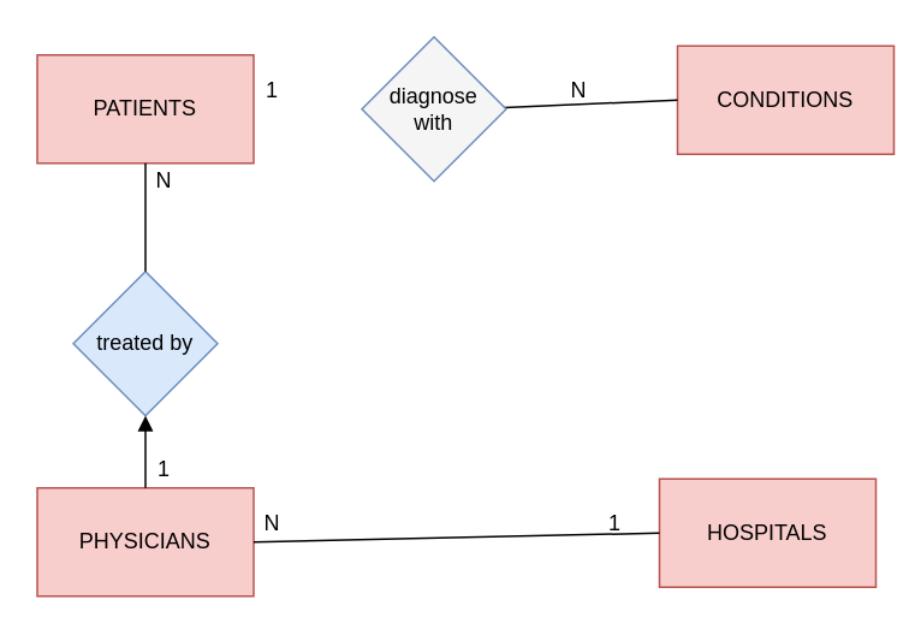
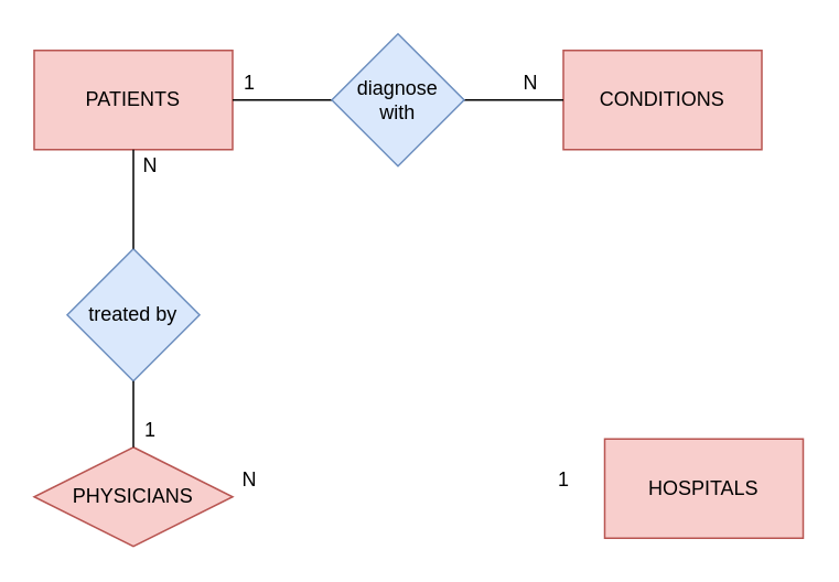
  <mxCell id="0" />
  <mxCell id="1" parent="0" />
  <mxCell id="2" value="PATIENTS" style="rounded=0;whiteSpace=wrap;html=1;fillColor=#f8cecc;strokeColor=#b85450;" vertex="1" parent="1"><mxGeometry x="20" y="30" width="120" height="60" as="geometry" /></mxCell>
- <mxCell id="3" value="CONDITIONS" style="rounded=0;whiteSpace=wrap;html=1;fillColor=#f8cecc;strokeColor=#b85450;" vertex="1" parent="1"><mxGeometry x="375" y="25" width="120" height="60" as="geometry" /></mxCell>
+ <mxCell id="3" value="CONDITIONS" style="rounded=0;whiteSpace=wrap;html=1;fillColor=#f8cecc;strokeColor=#b85450;" vertex="1" parent="1"><mxGeometry x="340" y="30" width="120" height="60" as="geometry" /></mxCell>
  <mxCell id="4" value="treated by" style="rhombus;whiteSpace=wrap;html=1;fillColor=#dae8fc;strokeColor=#6c8ebf;" vertex="1" parent="1"><mxGeometry x="40" y="150" width="80" height="80" as="geometry" /></mxCell>
- <mxCell id="5" value="PHYSICIANS" style="rounded=0;whiteSpace=wrap;html=1;fillColor=#f8cecc;strokeColor=#b85450;" vertex="1" parent="1"><mxGeometry x="20" y="270" width="120" height="60" as="geometry" /></mxCell>
+ <mxCell id="5" value="PHYSICIANS" style="rhombus;whiteSpace=wrap;html=1;fillColor=#f8cecc;strokeColor=#b85450;" vertex="1" parent="1"><mxGeometry x="20" y="270" width="120" height="60" as="geometry" /></mxCell>
+ <mxCell id="6" value="" style="endArrow=none;html=1;exitX=1;exitY=0.5;exitDx=0;exitDy=0;entryX=0;entryY=0.5;entryDx=0;entryDy=0;" edge="1" parent="1" source="2" target="18"><mxGeometry width="50" height="50" relative="1" as="geometry"><mxPoint x="270" y="199" as="sourcePoint" /><mxPoint x="180" y="60" as="targetPoint" /><Array as="points" /></mxGeometry></mxCell>
  <mxCell id="7" value="" style="endArrow=none;html=1;entryX=0;entryY=0.5;entryDx=0;entryDy=0;exitX=1;exitY=0.5;exitDx=0;exitDy=0;" edge="1" parent="1" target="3"><mxGeometry width="50" height="50" relative="1" as="geometry"><mxPoint x="260" y="60" as="sourcePoint" /><mxPoint x="190" y="70" as="targetPoint" /><Array as="points" /></mxGeometry></mxCell>
  <mxCell id="8" value="" style="endArrow=none;html=1;" edge="1" parent="1" source="4"><mxGeometry width="50" height="50" relative="1" as="geometry"><mxPoint x="270" y="200" as="sourcePoint" /><mxPoint x="80" y="90" as="targetPoint" /></mxGeometry></mxCell>
- <mxCell id="9" value="" style="endArrow=block;html=1;entryX=0.5;entryY=1;entryDx=0;entryDy=0;exitX=0.5;exitY=0;exitDx=0;exitDy=0;" edge="1" parent="1" source="5" target="4"><mxGeometry width="50" height="50" relative="1" as="geometry"><mxPoint x="75" y="270" as="sourcePoint" /><mxPoint x="55" y="210" as="targetPoint" /></mxGeometry></mxCell>
+ <mxCell id="9" value="" style="endArrow=none;html=1;entryX=0.5;entryY=1;entryDx=0;entryDy=0;exitX=0.5;exitY=0;exitDx=0;exitDy=0;" edge="1" parent="1" source="5" target="4"><mxGeometry width="50" height="50" relative="1" as="geometry"><mxPoint x="75" y="270" as="sourcePoint" /><mxPoint x="55" y="210" as="targetPoint" /></mxGeometry></mxCell>
  <mxCell id="10" value="1" style="text;html=1;align=center;verticalAlign=middle;resizable=0;points=[];autosize=1;strokeColor=none;" vertex="1" parent="1"><mxGeometry x="140" y="40" width="20" height="20" as="geometry" /></mxCell>
  <mxCell id="11" value="N" style="text;html=1;align=center;verticalAlign=middle;resizable=0;points=[];autosize=1;strokeColor=none;" vertex="1" parent="1"><mxGeometry x="310" y="40" width="20" height="20" as="geometry" /></mxCell>
  <mxCell id="12" value="1" style="text;html=1;align=center;verticalAlign=middle;resizable=0;points=[];autosize=1;strokeColor=none;" vertex="1" parent="1"><mxGeometry x="80" y="250" width="20" height="20" as="geometry" /></mxCell>
  <mxCell id="13" value="HOSPITALS" style="rounded=0;whiteSpace=wrap;html=1;fillColor=#f8cecc;strokeColor=#b85450;" vertex="1" parent="1"><mxGeometry x="365" y="265" width="120" height="60" as="geometry" /></mxCell>
- <mxCell id="14" value="" style="endArrow=none;html=1;entryX=0;entryY=0.5;entryDx=0;entryDy=0;exitX=1;exitY=0.5;exitDx=0;exitDy=0;" edge="1" parent="1" source="5" target="13"><mxGeometry width="50" height="50" relative="1" as="geometry"><mxPoint x="30" y="400" as="sourcePoint" /><mxPoint x="60" y="340" as="targetPoint" /></mxGeometry></mxCell>
  <mxCell id="15" value="N" style="text;html=1;align=center;verticalAlign=middle;resizable=0;points=[];autosize=1;strokeColor=none;" vertex="1" parent="1"><mxGeometry x="140" y="280" width="20" height="20" as="geometry" /></mxCell>
  <mxCell id="16" value="1" style="text;html=1;align=center;verticalAlign=middle;resizable=0;points=[];autosize=1;strokeColor=none;" vertex="1" parent="1"><mxGeometry x="330" y="280" width="20" height="20" as="geometry" /></mxCell>
  <mxCell id="17" value="N" style="text;html=1;align=center;verticalAlign=middle;resizable=0;points=[];autosize=1;strokeColor=none;" vertex="1" parent="1"><mxGeometry x="80" y="90" width="20" height="20" as="geometry" /></mxCell>
- <mxCell id="18" value="diagnose&lt;br&gt;with" style="rhombus;whiteSpace=wrap;html=1;fillColor=#f5f5f5;strokeColor=#6c8ebf;" vertex="1" parent="1"><mxGeometry x="200" y="20" width="80" height="80" as="geometry" /></mxCell>
+ <mxCell id="18" value="diagnose&lt;br&gt;with" style="rhombus;whiteSpace=wrap;html=1;fillColor=#dae8fc;strokeColor=#6c8ebf;" vertex="1" parent="1"><mxGeometry x="200" y="20" width="80" height="80" as="geometry" /></mxCell>
